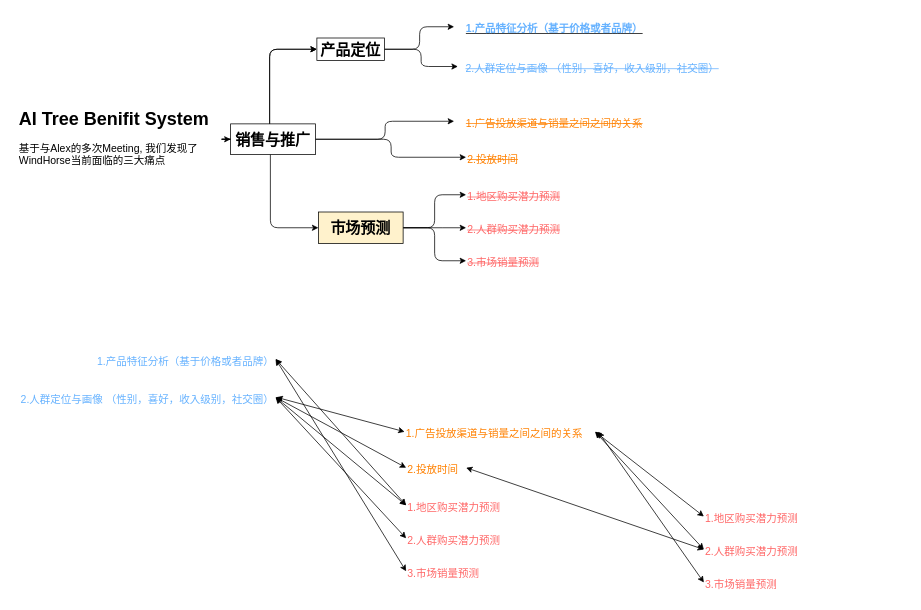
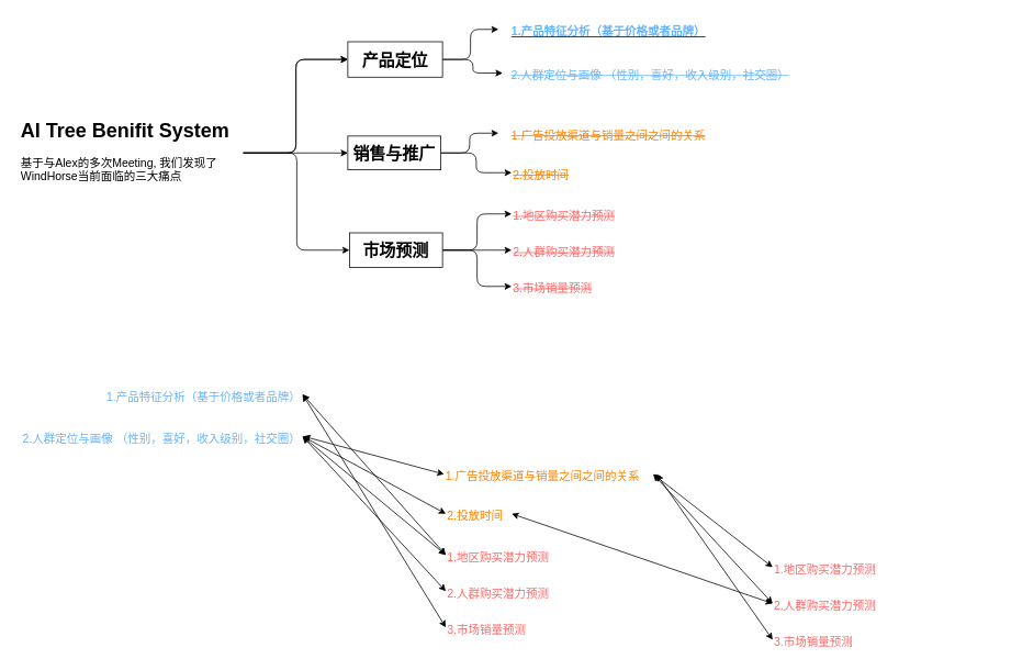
  <mxCell id="0" />
  <mxCell id="1" parent="0" />
  <mxCell id="2" style="edgeStyle=elbowEdgeStyle;html=1;fontSize=20;fontColor=#000000;" edge="1" parent="1" source="6" target="9"><mxGeometry relative="1" as="geometry" /></mxCell>
  <mxCell id="3" style="edgeStyle=elbowEdgeStyle;html=1;entryX=0;entryY=0.5;entryDx=0;entryDy=0;fontSize=20;fontColor=#000000;strokeColor=#000000;" edge="1" parent="1" source="6" target="9"><mxGeometry relative="1" as="geometry" /></mxCell>
  <mxCell id="4" style="edgeStyle=elbowEdgeStyle;html=1;entryX=0;entryY=0.5;entryDx=0;entryDy=0;strokeColor=#000000;fontSize=20;fontColor=#000000;" edge="1" parent="1" source="6" target="12"><mxGeometry relative="1" as="geometry" /></mxCell>
  <mxCell id="5" style="edgeStyle=elbowEdgeStyle;html=1;strokeColor=#000000;fontSize=20;fontColor=#000000;" edge="1" parent="1" source="6" target="16"><mxGeometry relative="1" as="geometry" /></mxCell>
  <mxCell id="6" value="&lt;h1&gt;&lt;font color=&quot;#000000&quot;&gt;AI Tree Benifit System&lt;/font&gt;&lt;/h1&gt;&lt;p&gt;&lt;font style=&quot;font-size: 14px;&quot; color=&quot;#000000&quot;&gt;基于与Alex的多次Meeting, 我们发现了WindHorse当前面临的三大痛点&lt;/font&gt;&lt;/p&gt;" style="text;html=1;strokeColor=none;fillColor=none;spacing=5;spacingTop=-20;whiteSpace=wrap;overflow=hidden;rounded=0;" vertex="1" parent="1"><mxGeometry x="20" y="138" width="275" height="94" as="geometry" /></mxCell>
  <mxCell id="7" style="edgeStyle=elbowEdgeStyle;html=1;strokeColor=#000000;fontSize=20;fontColor=#CC0000;" edge="1" parent="1" source="9" target="17"><mxGeometry relative="1" as="geometry" /></mxCell>
  <mxCell id="8" style="edgeStyle=elbowEdgeStyle;html=1;strokeColor=#000000;fontSize=20;fontColor=#CC0000;" edge="1" parent="1" source="9" target="18"><mxGeometry relative="1" as="geometry" /></mxCell>
- <mxCell id="9" value="&lt;b&gt;&lt;font style=&quot;font-size: 20px;&quot;&gt;产品定位&lt;/font&gt;&lt;/b&gt;" style="whiteSpace=wrap;html=1;fontSize=14;fontColor=#000000;fillColor=#FFFFFF;strokeColor=#000000;align=center;" vertex="1" parent="1"><mxGeometry x="422" y="50" width="90" height="30" as="geometry" /></mxCell>
+ <mxCell id="9" value="&lt;b&gt;&lt;font style=&quot;font-size: 20px;&quot;&gt;产品定位&lt;/font&gt;&lt;/b&gt;" style="whiteSpace=wrap;html=1;fontSize=14;fontColor=#000000;fillColor=#FFFFFF;strokeColor=#000000;align=center;" vertex="1" parent="1"><mxGeometry x="422" y="50" width="115" height="43" as="geometry" /></mxCell>
  <mxCell id="10" style="edgeStyle=elbowEdgeStyle;html=1;strokeColor=#000000;fontSize=20;fontColor=#CC0000;" edge="1" parent="1" source="12" target="19"><mxGeometry relative="1" as="geometry" /></mxCell>
  <mxCell id="11" style="edgeStyle=elbowEdgeStyle;html=1;entryX=0;entryY=0.5;entryDx=0;entryDy=0;strokeColor=#000000;fontSize=20;fontColor=#CC0000;" edge="1" parent="1" source="12" target="20"><mxGeometry relative="1" as="geometry" /></mxCell>
- <mxCell id="12" value="&lt;b&gt;&lt;font style=&quot;font-size: 20px;&quot;&gt;销售与推广&lt;/font&gt;&lt;/b&gt;" style="whiteSpace=wrap;html=1;fontSize=14;fontColor=#000000;fillColor=#FFFFFF;strokeColor=#000000;align=center;" vertex="1" parent="1"><mxGeometry x="307" y="164.5" width="113" height="41" as="geometry" /></mxCell>
+ <mxCell id="12" value="&lt;b&gt;&lt;font style=&quot;font-size: 20px;&quot;&gt;销售与推广&lt;/font&gt;&lt;/b&gt;" style="whiteSpace=wrap;html=1;fontSize=14;fontColor=#000000;fillColor=#FFFFFF;strokeColor=#000000;align=center;" vertex="1" parent="1"><mxGeometry x="422" y="164.5" width="113" height="41" as="geometry" /></mxCell>
  <mxCell id="13" style="edgeStyle=elbowEdgeStyle;html=1;strokeColor=#000000;fontSize=20;fontColor=#CC0000;" edge="1" parent="1" source="16" target="21"><mxGeometry relative="1" as="geometry" /></mxCell>
  <mxCell id="14" style="edgeStyle=elbowEdgeStyle;html=1;entryX=0;entryY=0.5;entryDx=0;entryDy=0;strokeColor=#000000;fontSize=20;fontColor=#CC0000;" edge="1" parent="1" source="16" target="22"><mxGeometry relative="1" as="geometry" /></mxCell>
  <mxCell id="15" style="edgeStyle=elbowEdgeStyle;html=1;strokeColor=#000000;fontSize=20;fontColor=#CC0000;" edge="1" parent="1" source="16" target="23"><mxGeometry relative="1" as="geometry" /></mxCell>
- <mxCell id="16" value="&lt;div style=&quot;&quot;&gt;&lt;b style=&quot;font-size: 20px; background-color: initial;&quot;&gt;市场预测&lt;/b&gt;&lt;/div&gt;" style="whiteSpace=wrap;html=1;fontSize=14;fontColor=#000000;fillColor=#fff2cc;strokeColor=#000000;align=center;" vertex="1" parent="1"><mxGeometry x="424" y="282" width="113" height="42" as="geometry" /></mxCell>
+ <mxCell id="16" value="&lt;div style=&quot;&quot;&gt;&lt;b style=&quot;font-size: 20px; background-color: initial;&quot;&gt;市场预测&lt;/b&gt;&lt;/div&gt;" style="whiteSpace=wrap;html=1;fontSize=14;fontColor=#000000;fillColor=#FFFFFF;strokeColor=#000000;align=center;" vertex="1" parent="1"><mxGeometry x="424" y="282" width="113" height="42" as="geometry" /></mxCell>
  <mxCell id="17" value="&lt;span style=&quot;font-size: 14px; text-align: left;&quot;&gt;&lt;u&gt;&lt;b&gt;&lt;font color=&quot;#66b2ff&quot;&gt;1.产品特征分析（基于价格或者品牌）&lt;/font&gt;&lt;/b&gt;&lt;/u&gt;&lt;/span&gt;" style="text;html=1;strokeColor=none;fillColor=none;align=center;verticalAlign=middle;whiteSpace=wrap;rounded=0;fontSize=20;fontColor=#000000;" vertex="1" parent="1"><mxGeometry x="605" y="20" width="268" height="30" as="geometry" /></mxCell>
  <mxCell id="18" value="&lt;span style=&quot;font-size: 14px; text-align: left;&quot;&gt;&lt;font color=&quot;#66b2ff&quot;&gt;&lt;strike style=&quot;&quot;&gt;2.人群定位与画像 （性别，喜好，收入级别，社交圈）&lt;/strike&gt;&lt;/font&gt;&lt;/span&gt;" style="text;html=1;strokeColor=none;fillColor=none;align=center;verticalAlign=middle;whiteSpace=wrap;rounded=0;fontSize=20;fontColor=#000000;" vertex="1" parent="1"><mxGeometry x="610" y="73" width="359" height="30" as="geometry" /></mxCell>
  <mxCell id="19" value="&lt;span style=&quot;font-size: 14px; text-align: left;&quot;&gt;&lt;font color=&quot;#ff8000&quot;&gt;&lt;strike style=&quot;&quot;&gt;1.广告投放渠道与销量之间之间的关系&lt;/strike&gt;&lt;/font&gt;&lt;/span&gt;" style="text;html=1;strokeColor=none;fillColor=none;align=center;verticalAlign=middle;whiteSpace=wrap;rounded=0;fontSize=20;fontColor=#000000;" vertex="1" parent="1"><mxGeometry x="605" y="146" width="268" height="30" as="geometry" /></mxCell>
  <mxCell id="20" value="&lt;span style=&quot;font-size: 14px;&quot;&gt;&lt;font color=&quot;#ff8000&quot;&gt;&lt;strike style=&quot;&quot;&gt;2.投放时间&lt;/strike&gt;&lt;/font&gt;&lt;/span&gt;" style="text;html=1;strokeColor=none;fillColor=none;align=left;verticalAlign=middle;whiteSpace=wrap;rounded=0;fontSize=20;fontColor=#000000;" vertex="1" parent="1"><mxGeometry x="621" y="194" width="199" height="30" as="geometry" /></mxCell>
  <mxCell id="21" value="&lt;span style=&quot;font-size: 14px;&quot;&gt;&lt;font color=&quot;#ff6666&quot;&gt;&lt;strike style=&quot;&quot;&gt;1.地区购买潜力预测&lt;/strike&gt;&lt;/font&gt;&lt;/span&gt;" style="text;html=1;strokeColor=none;fillColor=none;align=left;verticalAlign=middle;whiteSpace=wrap;rounded=0;fontSize=20;fontColor=#000000;" vertex="1" parent="1"><mxGeometry x="621" y="244" width="268" height="30" as="geometry" /></mxCell>
  <mxCell id="22" value="&lt;span style=&quot;font-size: 14px;&quot;&gt;&lt;font color=&quot;#ff6666&quot;&gt;&lt;strike style=&quot;&quot;&gt;2.人群购买潜力预测&lt;/strike&gt;&lt;/font&gt;&lt;/span&gt;" style="text;html=1;strokeColor=none;fillColor=none;align=left;verticalAlign=middle;whiteSpace=wrap;rounded=0;fontSize=20;fontColor=#000000;" vertex="1" parent="1"><mxGeometry x="621" y="288" width="268" height="30" as="geometry" /></mxCell>
  <mxCell id="23" value="&lt;span style=&quot;font-size: 14px;&quot;&gt;&lt;font color=&quot;#ff6666&quot;&gt;&lt;strike style=&quot;&quot;&gt;3.市场销量预测&lt;/strike&gt;&lt;/font&gt;&lt;/span&gt;" style="text;html=1;strokeColor=none;fillColor=none;align=left;verticalAlign=middle;whiteSpace=wrap;rounded=0;fontSize=20;fontColor=#000000;" vertex="1" parent="1"><mxGeometry x="621" y="332" width="128" height="30" as="geometry" /></mxCell>
  <mxCell id="24" style="edgeStyle=none;html=1;entryX=0;entryY=0.5;entryDx=0;entryDy=0;strokeColor=#000000;fontSize=20;fontColor=#66B2FF;endArrow=classic;endFill=1;exitX=1;exitY=0.5;exitDx=0;exitDy=0;startArrow=classic;startFill=1;" edge="1" parent="1" source="26" target="40"><mxGeometry relative="1" as="geometry" /></mxCell>
  <mxCell id="25" style="edgeStyle=none;html=1;entryX=0;entryY=0.5;entryDx=0;entryDy=0;strokeColor=#000000;fontSize=20;fontColor=#66B2FF;endArrow=classic;endFill=1;exitX=1;exitY=0.5;exitDx=0;exitDy=0;startArrow=classic;startFill=1;" edge="1" parent="1" source="26" target="38"><mxGeometry relative="1" as="geometry" /></mxCell>
  <mxCell id="26" value="&lt;span style=&quot;font-size: 14px;&quot;&gt;&lt;span&gt;&lt;span&gt;&lt;font&gt;1.产品特征分析（基于价格或者品牌）&lt;/font&gt;&lt;/span&gt;&lt;/span&gt;&lt;/span&gt;" style="text;html=1;strokeColor=none;fillColor=none;align=right;verticalAlign=middle;whiteSpace=wrap;rounded=0;fontSize=20;fontColor=#66B2FF;fontStyle=0" vertex="1" parent="1"><mxGeometry x="99" y="463" width="268" height="30" as="geometry" /></mxCell>
  <mxCell id="27" style="edgeStyle=none;html=1;entryX=0;entryY=0.5;entryDx=0;entryDy=0;strokeColor=#000000;fontSize=20;fontColor=#66B2FF;endArrow=classic;endFill=1;exitX=1;exitY=0.5;exitDx=0;exitDy=0;startArrow=classic;startFill=1;" edge="1" parent="1" source="31" target="39"><mxGeometry relative="1" as="geometry" /></mxCell>
  <mxCell id="28" style="edgeStyle=none;html=1;entryX=0;entryY=0.5;entryDx=0;entryDy=0;strokeColor=#000000;fontSize=20;fontColor=#66B2FF;endArrow=classic;endFill=1;exitX=1;exitY=0.5;exitDx=0;exitDy=0;startArrow=classic;startFill=1;" edge="1" parent="1" source="31" target="38"><mxGeometry relative="1" as="geometry" /></mxCell>
  <mxCell id="29" style="edgeStyle=none;html=1;entryX=0;entryY=0.5;entryDx=0;entryDy=0;strokeColor=#000000;fontSize=20;fontColor=#66B2FF;startArrow=classic;startFill=1;endArrow=classic;endFill=1;exitX=1;exitY=0.5;exitDx=0;exitDy=0;" edge="1" parent="1" source="31" target="37"><mxGeometry relative="1" as="geometry"><mxPoint x="374" y="535" as="sourcePoint" /></mxGeometry></mxCell>
  <mxCell id="30" style="edgeStyle=none;html=1;entryX=0;entryY=0.5;entryDx=0;entryDy=0;strokeColor=#000000;fontSize=20;fontColor=#66B2FF;startArrow=classic;startFill=1;endArrow=classic;endFill=1;" edge="1" parent="1" target="35"><mxGeometry relative="1" as="geometry"><mxPoint x="368" y="529" as="sourcePoint" /></mxGeometry></mxCell>
  <mxCell id="31" value="&lt;span style=&quot;font-size: 14px;&quot;&gt;&lt;span&gt;2.人群定位与画像 （性别，喜好，收入级别，社交圈）&lt;/span&gt;&lt;/span&gt;" style="text;html=1;strokeColor=none;fillColor=none;align=right;verticalAlign=middle;whiteSpace=wrap;rounded=0;fontSize=20;fontColor=#66B2FF;fontStyle=0" vertex="1" parent="1"><mxGeometry x="25" y="514" width="342" height="30" as="geometry" /></mxCell>
  <mxCell id="32" style="edgeStyle=none;html=1;entryX=0;entryY=0.5;entryDx=0;entryDy=0;strokeColor=#000000;fontSize=20;fontColor=#66B2FF;startArrow=classic;startFill=1;endArrow=classic;endFill=1;exitX=1;exitY=0.5;exitDx=0;exitDy=0;" edge="1" parent="1" source="35" target="42"><mxGeometry relative="1" as="geometry" /></mxCell>
  <mxCell id="33" style="edgeStyle=none;html=1;entryX=0;entryY=0.5;entryDx=0;entryDy=0;strokeColor=#000000;fontSize=20;fontColor=#66B2FF;startArrow=classic;startFill=1;endArrow=classic;endFill=1;exitX=1;exitY=0.5;exitDx=0;exitDy=0;" edge="1" parent="1" source="35" target="41"><mxGeometry relative="1" as="geometry" /></mxCell>
  <mxCell id="34" style="edgeStyle=none;html=1;entryX=0;entryY=0.5;entryDx=0;entryDy=0;strokeColor=#000000;fontSize=20;fontColor=#66B2FF;startArrow=classic;startFill=1;endArrow=classic;endFill=1;" edge="1" parent="1" target="43"><mxGeometry relative="1" as="geometry"><mxPoint x="797" y="575" as="sourcePoint" /></mxGeometry></mxCell>
  <mxCell id="35" value="&lt;span style=&quot;font-size: 14px;&quot;&gt;&lt;span&gt;1.广告投放渠道与销量之间之间的关系&lt;/span&gt;&lt;/span&gt;" style="text;html=1;strokeColor=none;fillColor=none;align=left;verticalAlign=middle;whiteSpace=wrap;rounded=0;fontSize=20;fontColor=#FF8000;fontStyle=0" vertex="1" parent="1"><mxGeometry x="539" y="560" width="254" height="30" as="geometry" /></mxCell>
  <mxCell id="36" style="edgeStyle=none;html=1;entryX=0;entryY=0.5;entryDx=0;entryDy=0;strokeColor=#000000;fontSize=20;fontColor=#66B2FF;startArrow=classic;startFill=1;endArrow=classic;endFill=1;exitX=1;exitY=0.5;exitDx=0;exitDy=0;" edge="1" parent="1" source="37" target="42"><mxGeometry relative="1" as="geometry" /></mxCell>
  <mxCell id="37" value="&lt;span style=&quot;font-size: 14px;&quot;&gt;&lt;span&gt;2.投放时间&lt;/span&gt;&lt;/span&gt;" style="text;html=1;strokeColor=none;fillColor=none;align=left;verticalAlign=middle;whiteSpace=wrap;rounded=0;fontSize=20;fontColor=#FF8000;fontStyle=0" vertex="1" parent="1"><mxGeometry x="541" y="608" width="80" height="30" as="geometry" /></mxCell>
  <mxCell id="38" value="&lt;span style=&quot;font-size: 14px;&quot;&gt;&lt;span&gt;1.地区购买潜力预测&lt;/span&gt;&lt;/span&gt;" style="text;html=1;strokeColor=none;fillColor=none;align=left;verticalAlign=middle;whiteSpace=wrap;rounded=0;fontSize=20;fontColor=#FF6666;fontStyle=0" vertex="1" parent="1"><mxGeometry x="541" y="658" width="268" height="30" as="geometry" /></mxCell>
  <mxCell id="39" value="&lt;span style=&quot;font-size: 14px;&quot;&gt;&lt;span&gt;2.人群购买潜力预测&lt;/span&gt;&lt;/span&gt;" style="text;html=1;strokeColor=none;fillColor=none;align=left;verticalAlign=middle;whiteSpace=wrap;rounded=0;fontSize=20;fontColor=#FF6666;fontStyle=0" vertex="1" parent="1"><mxGeometry x="541" y="702" width="268" height="30" as="geometry" /></mxCell>
  <mxCell id="40" value="&lt;span style=&quot;font-size: 14px;&quot;&gt;&lt;span&gt;3.市场销量预测&lt;/span&gt;&lt;/span&gt;" style="text;html=1;strokeColor=none;fillColor=none;align=left;verticalAlign=middle;whiteSpace=wrap;rounded=0;fontSize=20;fontColor=#FF6666;fontStyle=0" vertex="1" parent="1"><mxGeometry x="541" y="746" width="128" height="30" as="geometry" /></mxCell>
  <mxCell id="41" value="&lt;span style=&quot;font-size: 14px;&quot;&gt;&lt;span&gt;1.地区购买潜力预测&lt;/span&gt;&lt;/span&gt;" style="text;html=1;strokeColor=none;fillColor=none;align=left;verticalAlign=middle;whiteSpace=wrap;rounded=0;fontSize=20;fontColor=#FF6666;fontStyle=0" vertex="1" parent="1"><mxGeometry x="938" y="673" width="268" height="30" as="geometry" /></mxCell>
  <mxCell id="42" value="&lt;span style=&quot;font-size: 14px;&quot;&gt;&lt;span&gt;2.人群购买潜力预测&lt;/span&gt;&lt;/span&gt;" style="text;html=1;strokeColor=none;fillColor=none;align=left;verticalAlign=middle;whiteSpace=wrap;rounded=0;fontSize=20;fontColor=#FF6666;fontStyle=0" vertex="1" parent="1"><mxGeometry x="938" y="717" width="268" height="30" as="geometry" /></mxCell>
  <mxCell id="43" value="&lt;span style=&quot;font-size: 14px;&quot;&gt;&lt;span&gt;3.市场销量预测&lt;/span&gt;&lt;/span&gt;" style="text;html=1;strokeColor=none;fillColor=none;align=left;verticalAlign=middle;whiteSpace=wrap;rounded=0;fontSize=20;fontColor=#FF6666;fontStyle=0" vertex="1" parent="1"><mxGeometry x="938" y="761" width="128" height="30" as="geometry" /></mxCell>
